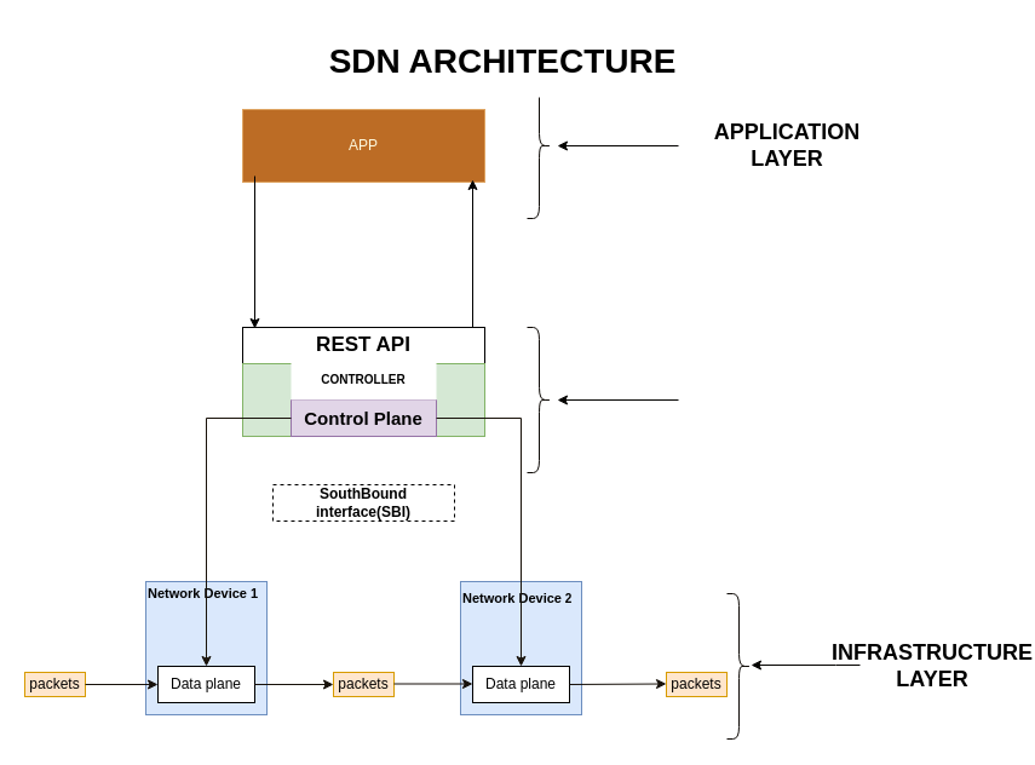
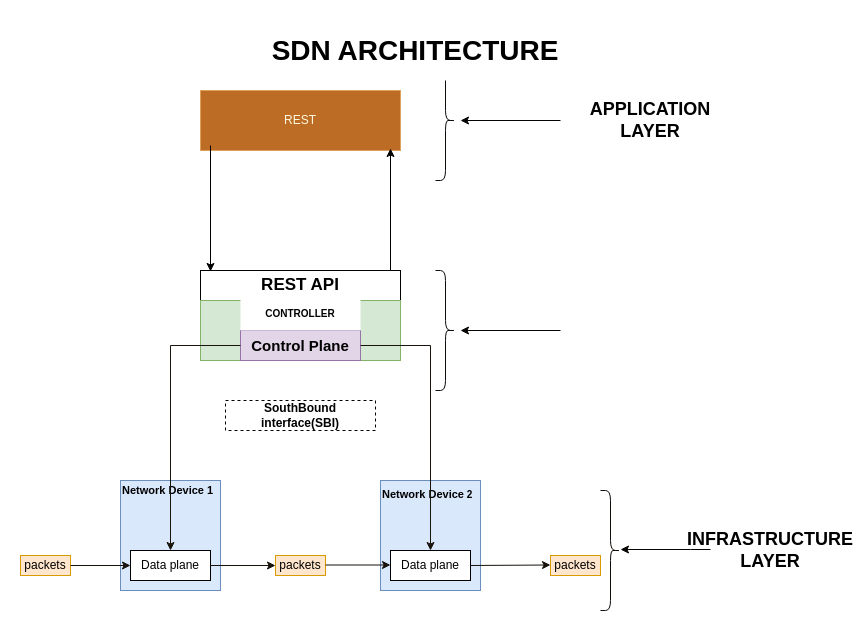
  <mxCell id="0" />
  <mxCell id="1" parent="0" />
- <mxCell id="2" value="APP" style="rounded=0;whiteSpace=wrap;html=1;labelBackgroundColor=none;fillColor=#BC6C25;strokeColor=#DDA15E;fontColor=#FEFAE0;" vertex="1" parent="1"><mxGeometry x="200" y="90" width="200" height="60" as="geometry" /></mxCell>
+ <mxCell id="2" value="REST" style="rounded=0;whiteSpace=wrap;html=1;labelBackgroundColor=none;fillColor=#BC6C25;strokeColor=#DDA15E;fontColor=#FEFAE0;" vertex="1" parent="1"><mxGeometry x="200" y="90" width="200" height="60" as="geometry" /></mxCell>
  <mxCell id="3" value="&lt;b&gt;&lt;font style=&quot;font-size: 17px;&quot;&gt;REST API&lt;/font&gt;&lt;/b&gt;" style="rounded=0;whiteSpace=wrap;html=1;" vertex="1" parent="1"><mxGeometry x="200" y="270" width="200" height="30" as="geometry" /></mxCell>
  <mxCell id="4" value="" style="rounded=0;whiteSpace=wrap;html=1;strokeColor=#82b366;fillColor=#d5e8d4;spacing=-91;" vertex="1" parent="1"><mxGeometry x="200" y="300" width="200" height="60" as="geometry" /></mxCell>
  <mxCell id="5" value="&lt;p style=&quot;line-height: 160%;&quot;&gt;&lt;/p&gt;&lt;h1 style=&quot;line-height: 180%; font-size: 11px;&quot;&gt;&lt;span style=&quot;background-color: initial; vertical-align: sub;&quot;&gt;&lt;font style=&quot;font-size: 11px;&quot;&gt;Network Device&lt;/font&gt;&lt;font style=&quot;font-size: 11px;&quot;&gt;&amp;nbsp;1&lt;/font&gt;&lt;/span&gt;&lt;/h1&gt;&lt;p&gt;&lt;/p&gt;" style="rounded=0;html=1;align=left;whiteSpace=wrap;spacingTop=-92;fillColor=#dae8fc;strokeColor=#6c8ebf;" vertex="1" parent="1"><mxGeometry x="120" y="480" width="100" height="110" as="geometry" /></mxCell>
  <mxCell id="6" value="&lt;b&gt;SouthBound interface(SBI)&lt;/b&gt;" style="rounded=0;whiteSpace=wrap;html=1;gradientColor=none;strokeColor=default;dashed=1;" vertex="1" parent="1"><mxGeometry x="225" y="400" width="150" height="30" as="geometry" /></mxCell>
  <mxCell id="7" value="Data plane" style="rounded=0;whiteSpace=wrap;html=1;" vertex="1" parent="1"><mxGeometry x="130" y="550" width="80" height="30" as="geometry" /></mxCell>
  <mxCell id="8" value="&lt;p style=&quot;line-height: 160%;&quot;&gt;&lt;/p&gt;&lt;h1 style=&quot;line-height: 180%;&quot;&gt;&lt;b style=&quot;background-color: initial; vertical-align: sub;&quot;&gt;&lt;font style=&quot;font-size: 11px;&quot;&gt;Network Device&lt;/font&gt;&lt;font size=&quot;1&quot; style=&quot;&quot;&gt;&amp;nbsp;2&lt;/font&gt;&lt;font style=&quot;font-size: 11px;&quot;&gt;&amp;nbsp;&lt;/font&gt;&lt;/b&gt;&lt;/h1&gt;&lt;p&gt;&lt;/p&gt;" style="rounded=0;html=1;align=left;whiteSpace=wrap;spacingTop=-92;fillColor=#dae8fc;strokeColor=#6c8ebf;" vertex="1" parent="1"><mxGeometry x="380" y="480" width="100" height="110" as="geometry" /></mxCell>
  <mxCell id="9" value="Data plane" style="rounded=0;whiteSpace=wrap;html=1;" vertex="1" parent="1"><mxGeometry x="390" y="550" width="80" height="30" as="geometry" /></mxCell>
  <mxCell id="10" value="packets" style="rounded=0;whiteSpace=wrap;html=1;strokeColor=#d79b00;fillColor=#ffe6cc;" vertex="1" parent="1"><mxGeometry x="275" y="555" width="50" height="20" as="geometry" /></mxCell>
  <mxCell id="11" value="packets" style="rounded=0;whiteSpace=wrap;html=1;strokeColor=#d79b00;fillColor=#ffe6cc;" vertex="1" parent="1"><mxGeometry x="550" y="555" width="50" height="20" as="geometry" /></mxCell>
  <mxCell id="12" value="packets" style="rounded=0;whiteSpace=wrap;html=1;strokeColor=#d79b00;fillColor=#ffe6cc;" vertex="1" parent="1"><mxGeometry y="555" width="50" height="20" as="geometry" x="20" /></mxCell>
  <mxCell id="13" value="&lt;b&gt;&lt;font style=&quot;font-size: 15px;&quot;&gt;Control Plane&lt;/font&gt;&lt;/b&gt;" style="rounded=0;whiteSpace=wrap;html=1;strokeColor=#9673a6;fillColor=#e1d5e7;" vertex="1" parent="1"><mxGeometry x="240" y="330" width="120" height="30" as="geometry" /></mxCell>
  <mxCell id="14" value="" style="endArrow=classic;html=1;rounded=0;strokeColor=#000000;fontColor=#FEFAE0;fillColor=#647687;entryX=0.05;entryY=0.033;entryDx=0;entryDy=0;entryPerimeter=0;exitX=0.09;exitY=1;exitDx=0;exitDy=0;exitPerimeter=0;" edge="1" parent="1" target="3"><mxGeometry width="50" height="50" relative="1" as="geometry"><mxPoint x="210" y="145" as="sourcePoint" /><mxPoint x="212" y="265" as="targetPoint" /></mxGeometry></mxCell>
  <mxCell id="15" value="" style="endArrow=classic;html=1;rounded=0;strokeColor=#000000;fontColor=#FEFAE0;fillColor=#647687;entryX=0.9;entryY=1;entryDx=0;entryDy=0;entryPerimeter=0;exitX=0.95;exitY=0;exitDx=0;exitDy=0;exitPerimeter=0;" edge="1" parent="1" source="3"><mxGeometry width="50" height="50" relative="1" as="geometry"><mxPoint x="393" y="262" as="sourcePoint" /><mxPoint x="390" y="148" as="targetPoint" /></mxGeometry></mxCell>
  <mxCell id="16" value="" style="endArrow=classic;html=1;rounded=0;strokeColor=#19130B;fontColor=#FEFAE0;fillColor=#BC6C25;exitX=0;exitY=0.5;exitDx=0;exitDy=0;" edge="1" parent="1" source="13" target="7"><mxGeometry width="50" height="50" relative="1" as="geometry"><mxPoint x="110" y="390" as="sourcePoint" /><mxPoint x="140" y="440" as="targetPoint" /><Array as="points"><mxPoint x="170" y="345" /></Array></mxGeometry></mxCell>
  <mxCell id="17" value="" style="endArrow=classic;html=1;rounded=0;strokeColor=#19130B;fontColor=#FEFAE0;fillColor=#BC6C25;exitX=1;exitY=0.5;exitDx=0;exitDy=0;" edge="1" parent="1" source="13"><mxGeometry width="50" height="50" relative="1" as="geometry"><mxPoint x="500" y="330" as="sourcePoint" /><mxPoint x="430" y="550" as="targetPoint" /><Array as="points"><mxPoint x="430" y="345" /></Array></mxGeometry></mxCell>
  <mxCell id="18" value="" style="endArrow=classic;html=1;rounded=0;strokeColor=#17110A;fontColor=#FEFAE0;fillColor=#BC6C25;exitX=1;exitY=0.5;exitDx=0;exitDy=0;entryX=0;entryY=0.5;entryDx=0;entryDy=0;" edge="1" parent="1" source="12" target="7"><mxGeometry width="50" height="50" relative="1" as="geometry"><mxPoint x="80" y="610" as="sourcePoint" /><mxPoint x="130" y="560" as="targetPoint" /><Array as="points" /></mxGeometry></mxCell>
  <mxCell id="19" value="" style="endArrow=classic;html=1;rounded=0;strokeColor=#17110A;fontColor=#FEFAE0;fillColor=#BC6C25;exitX=1;exitY=0.5;exitDx=0;exitDy=0;entryX=0;entryY=0.5;entryDx=0;entryDy=0;" edge="1" parent="1" source="7" target="10"><mxGeometry width="50" height="50" relative="1" as="geometry"><mxPoint x="220" y="570" as="sourcePoint" /><mxPoint x="280" y="570" as="targetPoint" /><Array as="points" /></mxGeometry></mxCell>
  <mxCell id="20" value="" style="endArrow=classic;html=1;rounded=0;strokeColor=#17110A;fontColor=#FEFAE0;fillColor=#BC6C25;exitX=1;exitY=0.5;exitDx=0;exitDy=0;entryX=0;entryY=0.5;entryDx=0;entryDy=0;" edge="1" parent="1"><mxGeometry width="50" height="50" relative="1" as="geometry"><mxPoint x="325" y="564.5" as="sourcePoint" /><mxPoint x="390" y="564.5" as="targetPoint" /><Array as="points" /></mxGeometry></mxCell>
  <mxCell id="21" value="" style="endArrow=classic;html=1;rounded=0;strokeColor=#17110A;fontColor=#FEFAE0;fillColor=#BC6C25;exitX=1;exitY=0.5;exitDx=0;exitDy=0;entryX=0;entryY=0.5;entryDx=0;entryDy=0;" edge="1" parent="1" source="9"><mxGeometry width="50" height="50" relative="1" as="geometry"><mxPoint x="485" y="564.5" as="sourcePoint" /><mxPoint x="550" y="564.5" as="targetPoint" /><Array as="points" /></mxGeometry></mxCell>
  <mxCell id="22" value="&lt;b&gt;&lt;font style=&quot;font-size: 10px;&quot;&gt;CONTROLLER&lt;/font&gt;&lt;/b&gt;" style="rounded=0;whiteSpace=wrap;html=1;fillColor=default;strokeColor=none;dashed=1;dashPattern=12 12;" vertex="1" parent="1"><mxGeometry x="240" y="295" width="120" height="35" as="geometry" /></mxCell>
  <mxCell id="23" value="" style="shape=curlyBracket;whiteSpace=wrap;html=1;rounded=1;flipH=1;labelPosition=right;verticalLabelPosition=middle;align=left;verticalAlign=middle;strokeColor=#0F0B07;fontColor=#FEFAE0;fillColor=#0F0903;" vertex="1" parent="1"><mxGeometry x="435" y="60" width="20" height="120" as="geometry" /></mxCell>
  <mxCell id="24" value="" style="shape=curlyBracket;whiteSpace=wrap;html=1;rounded=1;flipH=1;labelPosition=right;verticalLabelPosition=middle;align=left;verticalAlign=middle;strokeColor=#0F0B07;fontColor=#FEFAE0;fillColor=#0F0903;" vertex="1" parent="1"><mxGeometry x="435" y="270" width="20" height="120" as="geometry" /></mxCell>
  <mxCell id="25" value="" style="shape=curlyBracket;whiteSpace=wrap;html=1;rounded=1;flipH=1;labelPosition=right;verticalLabelPosition=middle;align=left;verticalAlign=middle;strokeColor=#0F0B07;fontColor=#FEFAE0;fillColor=#0F0903;" vertex="1" parent="1"><mxGeometry x="600" y="490" width="20" height="120" as="geometry" /></mxCell>
  <mxCell id="26" value="" style="endArrow=classic;html=1;rounded=0;strokeColor=#050402;fontColor=#FEFAE0;fillColor=#BC6C25;" edge="1" parent="1"><mxGeometry width="50" height="50" relative="1" as="geometry"><mxPoint x="560" y="120" as="sourcePoint" /><mxPoint x="460" y="120" as="targetPoint" /></mxGeometry></mxCell>
  <mxCell id="27" value="" style="endArrow=classic;html=1;rounded=0;strokeColor=#050402;fontColor=#FEFAE0;fillColor=#BC6C25;" edge="1" parent="1"><mxGeometry width="50" height="50" relative="1" as="geometry"><mxPoint x="560" y="330" as="sourcePoint" /><mxPoint x="460" y="330" as="targetPoint" /></mxGeometry></mxCell>
  <mxCell id="28" value="" style="endArrow=classic;html=1;rounded=0;strokeColor=#050402;fontColor=#FEFAE0;fillColor=#BC6C25;" edge="1" parent="1"><mxGeometry width="50" height="50" relative="1" as="geometry"><mxPoint x="720" y="549" as="sourcePoint" /><mxPoint x="620" y="549" as="targetPoint" /><Array as="points"><mxPoint x="690" y="549" /></Array></mxGeometry></mxCell>
  <mxCell id="29" value="&lt;b&gt;&lt;font style=&quot;font-size: 18px;&quot;&gt;APPLICATION LAYER&lt;/font&gt;&lt;/b&gt;" style="rounded=0;whiteSpace=wrap;html=1;strokeColor=none;strokeWidth=0;" vertex="1" parent="1"><mxGeometry x="590" y="90" width="120" height="60" as="geometry" /></mxCell>
  <mxCell id="30" value="&lt;b&gt;&lt;font style=&quot;font-size: 18px;&quot;&gt;INFRASTRUCTURE LAYER&lt;/font&gt;&lt;/b&gt;" style="rounded=0;whiteSpace=wrap;html=1;strokeColor=none;strokeWidth=0;" vertex="1" parent="1"><mxGeometry x="710" y="520" width="120" height="60" as="geometry" /></mxCell>
  <mxCell id="31" value="&lt;span style=&quot;font-size: 18px;&quot;&gt;&lt;b style=&quot;font-size: 28px;&quot;&gt;SDN ARCHITECTURE&lt;/b&gt;&lt;/span&gt;" style="rounded=0;whiteSpace=wrap;html=1;strokeColor=none;strokeWidth=0;" vertex="1" parent="1"><mxGeometry x="210" width="410" height="60" as="geometry" y="20" /></mxCell>
